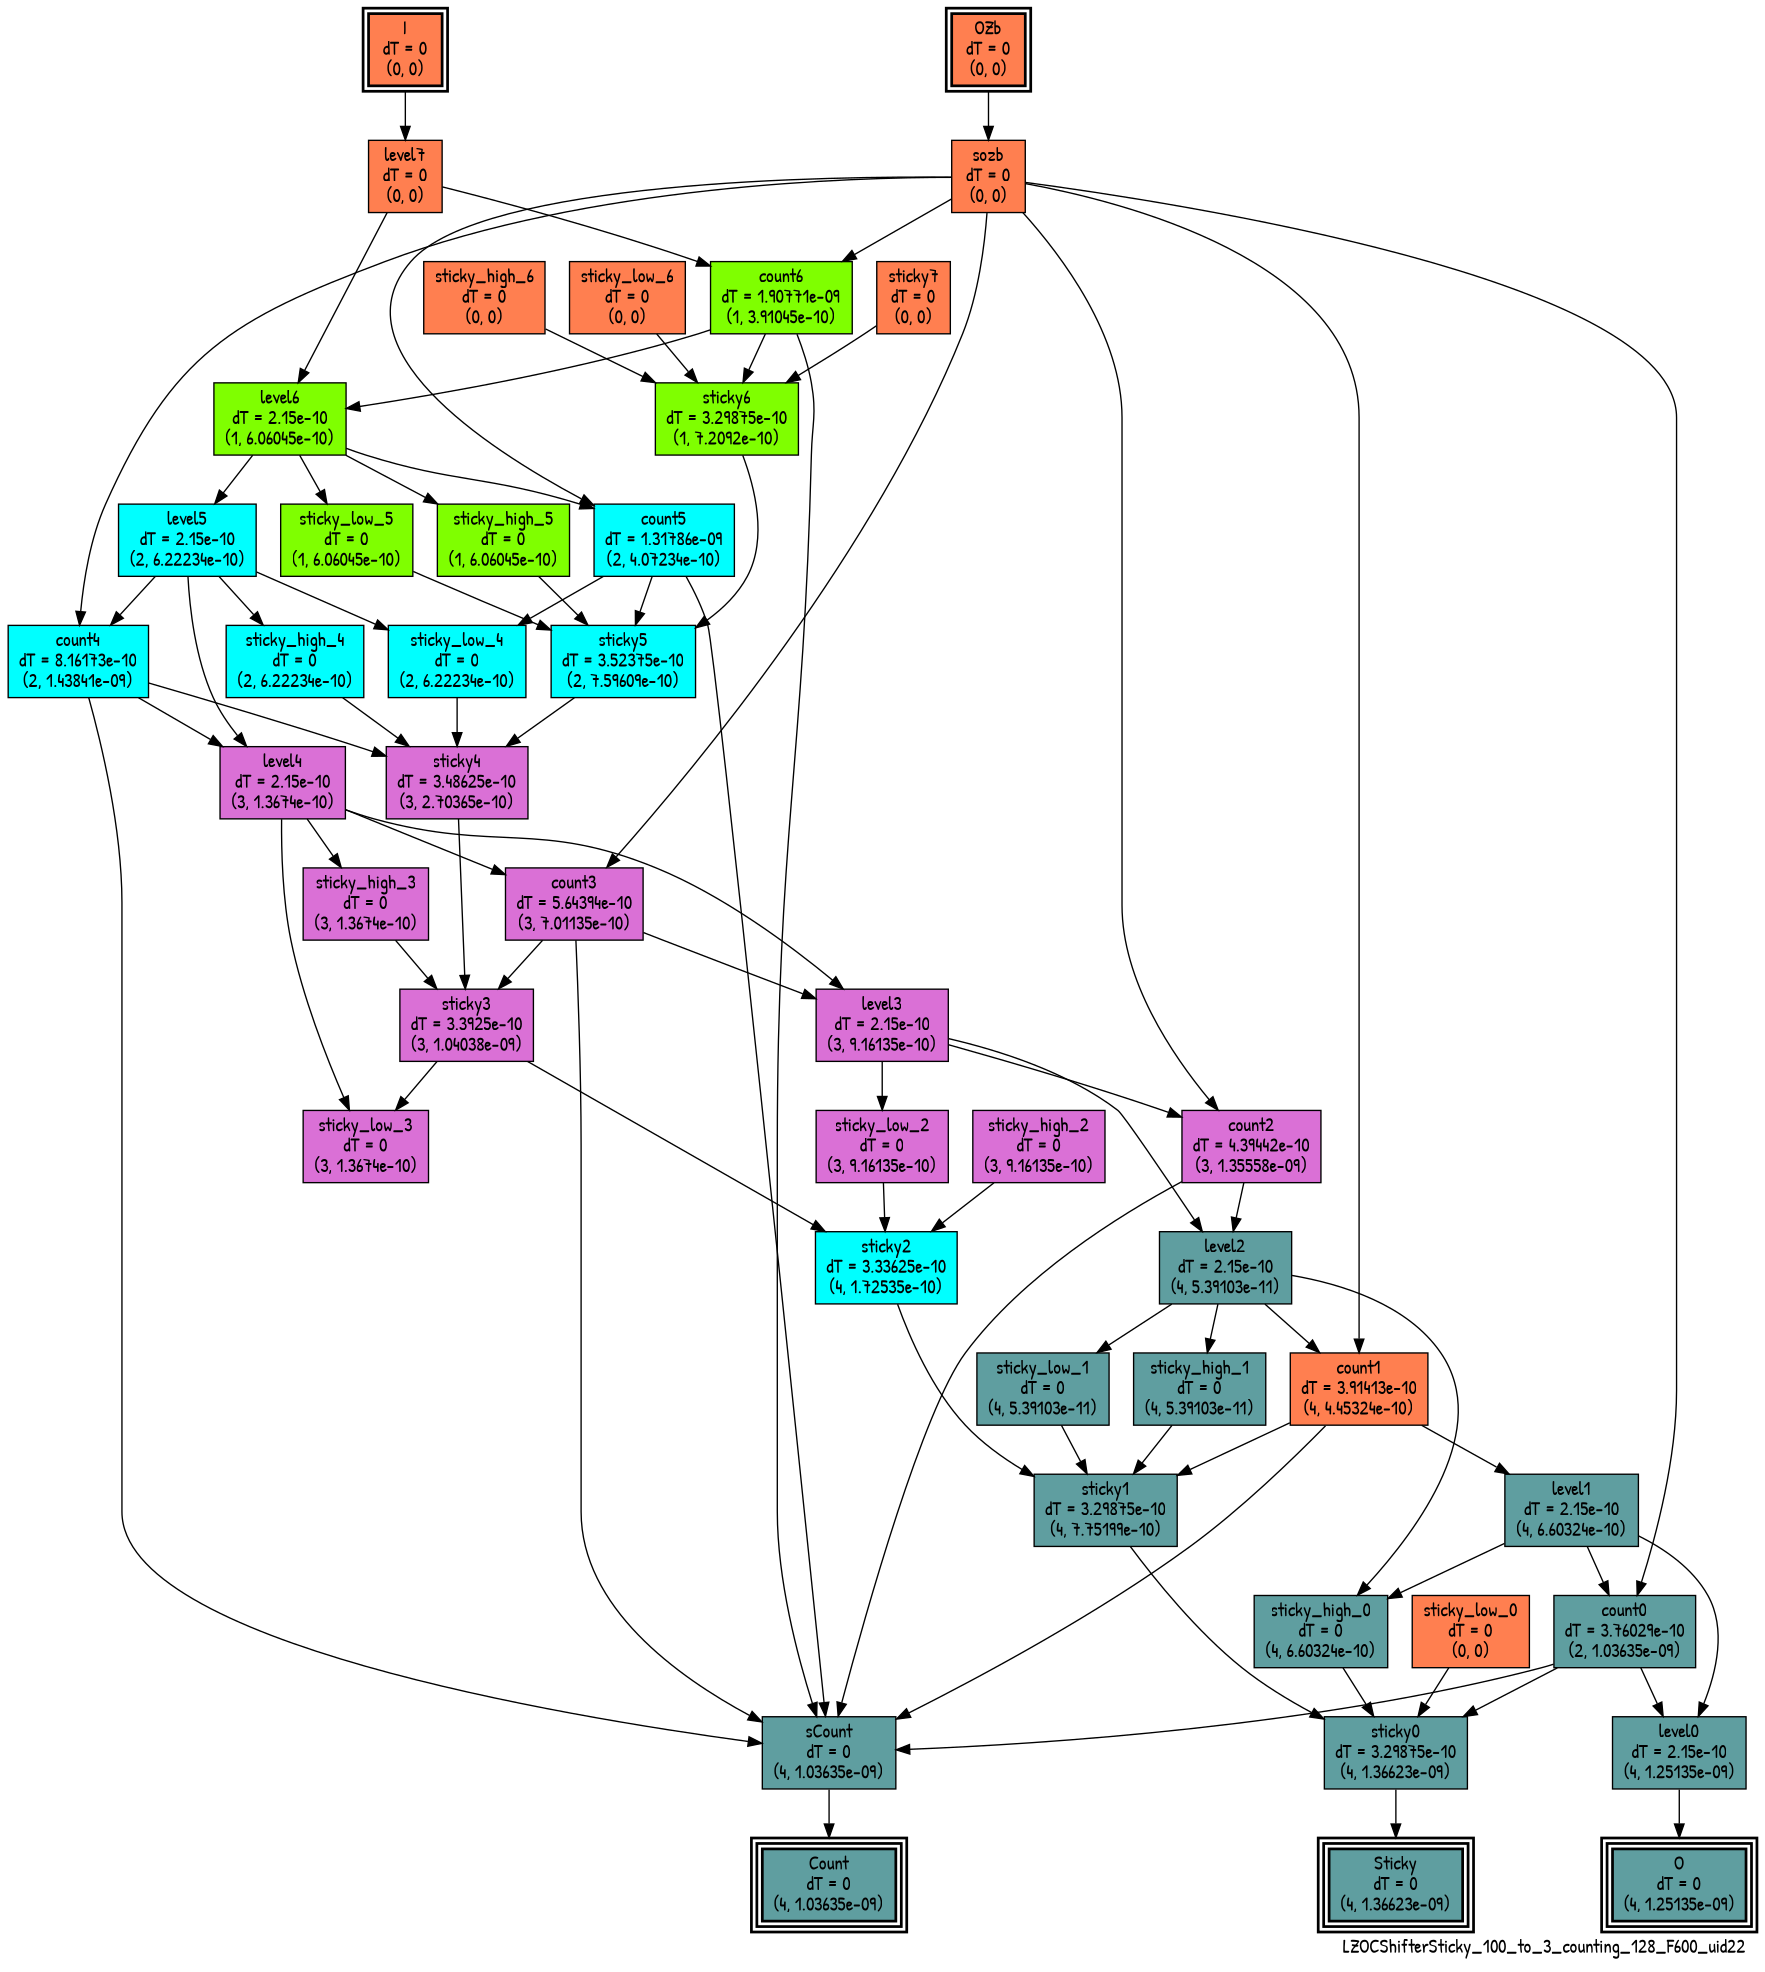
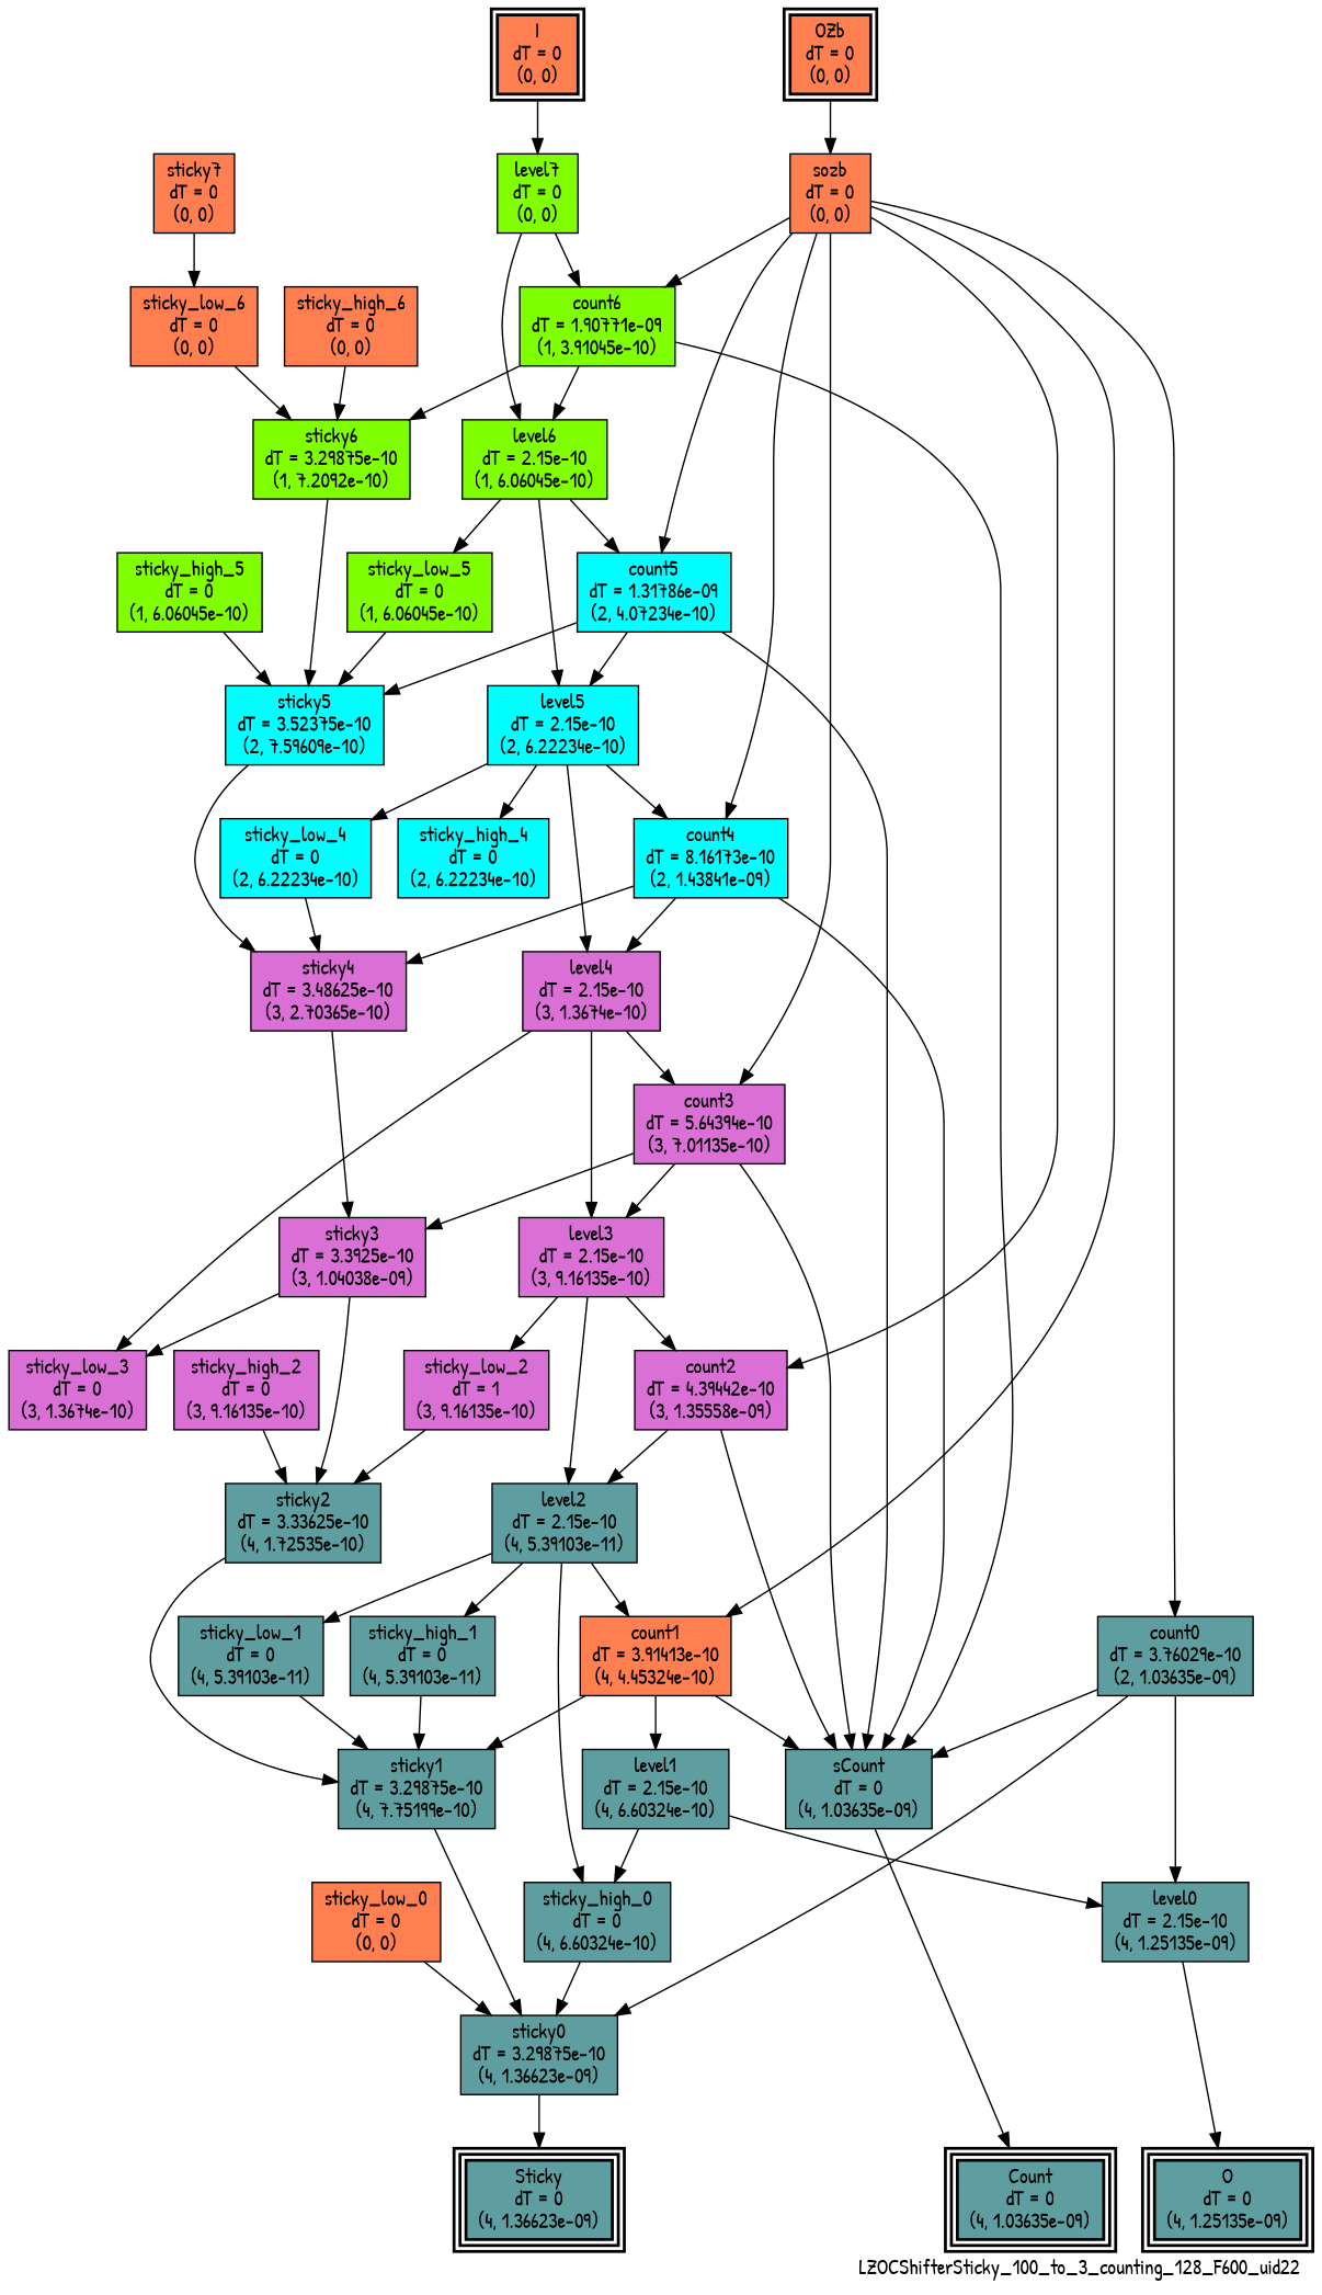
  digraph {
    fontname="Patrick Hand"
    label=LZOCShifterSticky_100_to_3_counting_128_F600_uid22
    labeljust=right
    labelloc=bottom
    nodesep=0.25
    ranksep=0.5
    node [color=black fillcolor=cadetblue fontname="Patrick Hand" peripheries=1 shape=box style=filled]
    edge [arrowhead=normal arrowsize=1.0 arrowtail=normal color=black dir=forward fontname="Patrick Hand"]
    n1 [fillcolor=coral label="I\ndT = 0\n(0, 0)" peripheries=2 style="bold, filled"]
    n2 [fillcolor=coral label="OZb\ndT = 0\n(0, 0)" peripheries=2 style="bold, filled"]
    n3 [label="Count\ndT = 0\n(4, 1.03635e-09)" peripheries=3 style="bold, filled"]
    n4 [label="O\ndT = 0\n(4, 1.25135e-09)" peripheries=3 style="bold, filled"]
    n5 [label="Sticky\ndT = 0\n(4, 1.36623e-09)" peripheries=3 style="bold, filled"]
-   n6 [fillcolor=coral label="level7\ndT = 0\n(0, 0)"]
+   n6 [fillcolor=chartreuse label="level7\ndT = 0\n(0, 0)"]
    n7 [fillcolor=coral label="sozb\ndT = 0\n(0, 0)"]
    n8 [fillcolor=chartreuse label="count6\ndT = 1.90771e-09\n(1, 3.91045e-10)"]
    n9 [fillcolor=chartreuse label="level6\ndT = 2.15e-10\n(1, 6.06045e-10)"]
    n10 [fillcolor=cyan label="count5\ndT = 1.31786e-09\n(2, 4.07234e-10)"]
    n11 [fillcolor=cyan label="count4\ndT = 8.16173e-10\n(2, 1.43841e-09)"]
    n12 [fillcolor=orchid label="count3\ndT = 5.64394e-10\n(3, 7.01135e-10)"]
    n13 [fillcolor=orchid label="count2\ndT = 4.39442e-10\n(3, 1.35558e-09)"]
    n14 [fillcolor=coral label="count1\ndT = 3.91413e-10\n(4, 4.45324e-10)"]
    n15 [label="count0\ndT = 3.76029e-10\n(2, 1.03635e-09)"]
    n16 [fillcolor=chartreuse label="sticky6\ndT = 3.29875e-10\n(1, 7.2092e-10)"]
    n17 [label="sCount\ndT = 0\n(4, 1.03635e-09)"]
    n18 [fillcolor=cyan label="level5\ndT = 2.15e-10\n(2, 6.22234e-10)"]
    n19 [fillcolor=chartreuse label="sticky_high_5\ndT = 0\n(1, 6.06045e-10)"]
    n20 [fillcolor=chartreuse label="sticky_low_5\ndT = 0\n(1, 6.06045e-10)"]
    n21 [fillcolor=cyan label="sticky5\ndT = 3.52375e-10\n(2, 7.59609e-10)"]
    n22 [fillcolor=orchid label="level4\ndT = 2.15e-10\n(3, 1.3674e-10)"]
    n23 [fillcolor=orchid label="sticky4\ndT = 3.48625e-10\n(3, 2.70365e-10)"]
    n24 [fillcolor=orchid label="level3\ndT = 2.15e-10\n(3, 9.16135e-10)"]
    n25 [fillcolor=orchid label="sticky3\ndT = 3.3925e-10\n(3, 1.04038e-09)"]
    n26 [label="level2\ndT = 2.15e-10\n(4, 5.39103e-11)"]
    n27 [label="level1\ndT = 2.15e-10\n(4, 6.60324e-10)"]
    n28 [label="sticky1\ndT = 3.29875e-10\n(4, 7.75199e-10)"]
    n29 [label="level0\ndT = 2.15e-10\n(4, 1.25135e-09)"]
    n30 [label="sticky0\ndT = 3.29875e-10\n(4, 1.36623e-09)"]
    n31 [fillcolor=coral label="sticky7\ndT = 0\n(0, 0)"]
    n32 [fillcolor=cyan label="sticky_high_4\ndT = 0\n(2, 6.22234e-10)"]
    n33 [fillcolor=cyan label="sticky_low_4\ndT = 0\n(2, 6.22234e-10)"]
    n34 [fillcolor=coral label="sticky_high_6\ndT = 0\n(0, 0)"]
    n35 [fillcolor=coral label="sticky_low_6\ndT = 0\n(0, 0)"]
-   n36 [fillcolor=orchid label="sticky_high_3\ndT = 0\n(3, 1.3674e-10)"]
    n37 [fillcolor=orchid label="sticky_low_3\ndT = 0\n(3, 1.3674e-10)"]
-   n38 [fillcolor=orchid label="sticky_low_2\ndT = 0\n(3, 9.16135e-10)"]
-   n39 [fillcolor=cyan label="sticky2\ndT = 3.33625e-10\n(4, 1.72535e-10)"]
+   n38 [fillcolor=orchid label="sticky_low_2\ndT = 1\n(3, 9.16135e-10)"]
+   n39 [label="sticky2\ndT = 3.33625e-10\n(4, 1.72535e-10)"]
    n40 [label="sticky_high_1\ndT = 0\n(4, 5.39103e-11)"]
    n41 [label="sticky_low_1\ndT = 0\n(4, 5.39103e-11)"]
    n42 [label="sticky_high_0\ndT = 0\n(4, 6.60324e-10)"]
    n43 [fillcolor=orchid label="sticky_high_2\ndT = 0\n(3, 9.16135e-10)"]
    n44 [fillcolor=coral label="sticky_low_0\ndT = 0\n(0, 0)"]
    subgraph sub_1 {
      rank=same
      n1
      n2
    }
    subgraph sub_2 {
      rank=same
      n3
      n4
      n5
    }
    n1 -> n6
    n2 -> n7
    n6 -> n8
    n6 -> n9
    n7 -> n8
    n7 -> n10
    n7 -> n11
    n7 -> n12
    n7 -> n13
    n7 -> n14
    n7 -> n15
    n8 -> n9
    n8 -> n16
    n8 -> n17
    n9 -> n10
    n9 -> n18
-   n9 -> n19
    n9 -> n20
    n10 -> n17
-   n10 -> n33
+   n10 -> n18
    n10 -> n21
    n11 -> n17
    n11 -> n22
    n11 -> n23
    n12 -> n17
    n12 -> n24
    n12 -> n25
    n13 -> n17
    n13 -> n26
    n14 -> n17
    n14 -> n27
    n14 -> n28
    n15 -> n17
    n15 -> n29
    n15 -> n30
    n16 -> n21
    n17 -> n3
    n18 -> n11
    n18 -> n22
    n18 -> n32
    n18 -> n33
    n19 -> n21
    n20 -> n21
    n21 -> n23
    n22 -> n12
    n22 -> n24
-   n22 -> n36
    n22 -> n37
    n23 -> n25
    n24 -> n13
    n24 -> n26
    n24 -> n38
    n25 -> n37
    n25 -> n39
    n26 -> n14
    n26 -> n40
    n26 -> n41
    n26 -> n42
-   n27 -> n15
    n27 -> n29
    n27 -> n42
    n28 -> n30
    n29 -> n4
    n30 -> n5
-   n31 -> n16
-   n32 -> n23
+   n31 -> n35
    n33 -> n23
    n34 -> n16
    n35 -> n16
-   n36 -> n25
    n38 -> n39
    n39 -> n28
    n40 -> n28
    n41 -> n28
    n42 -> n30
    n43 -> n39
    n44 -> n30
  }
